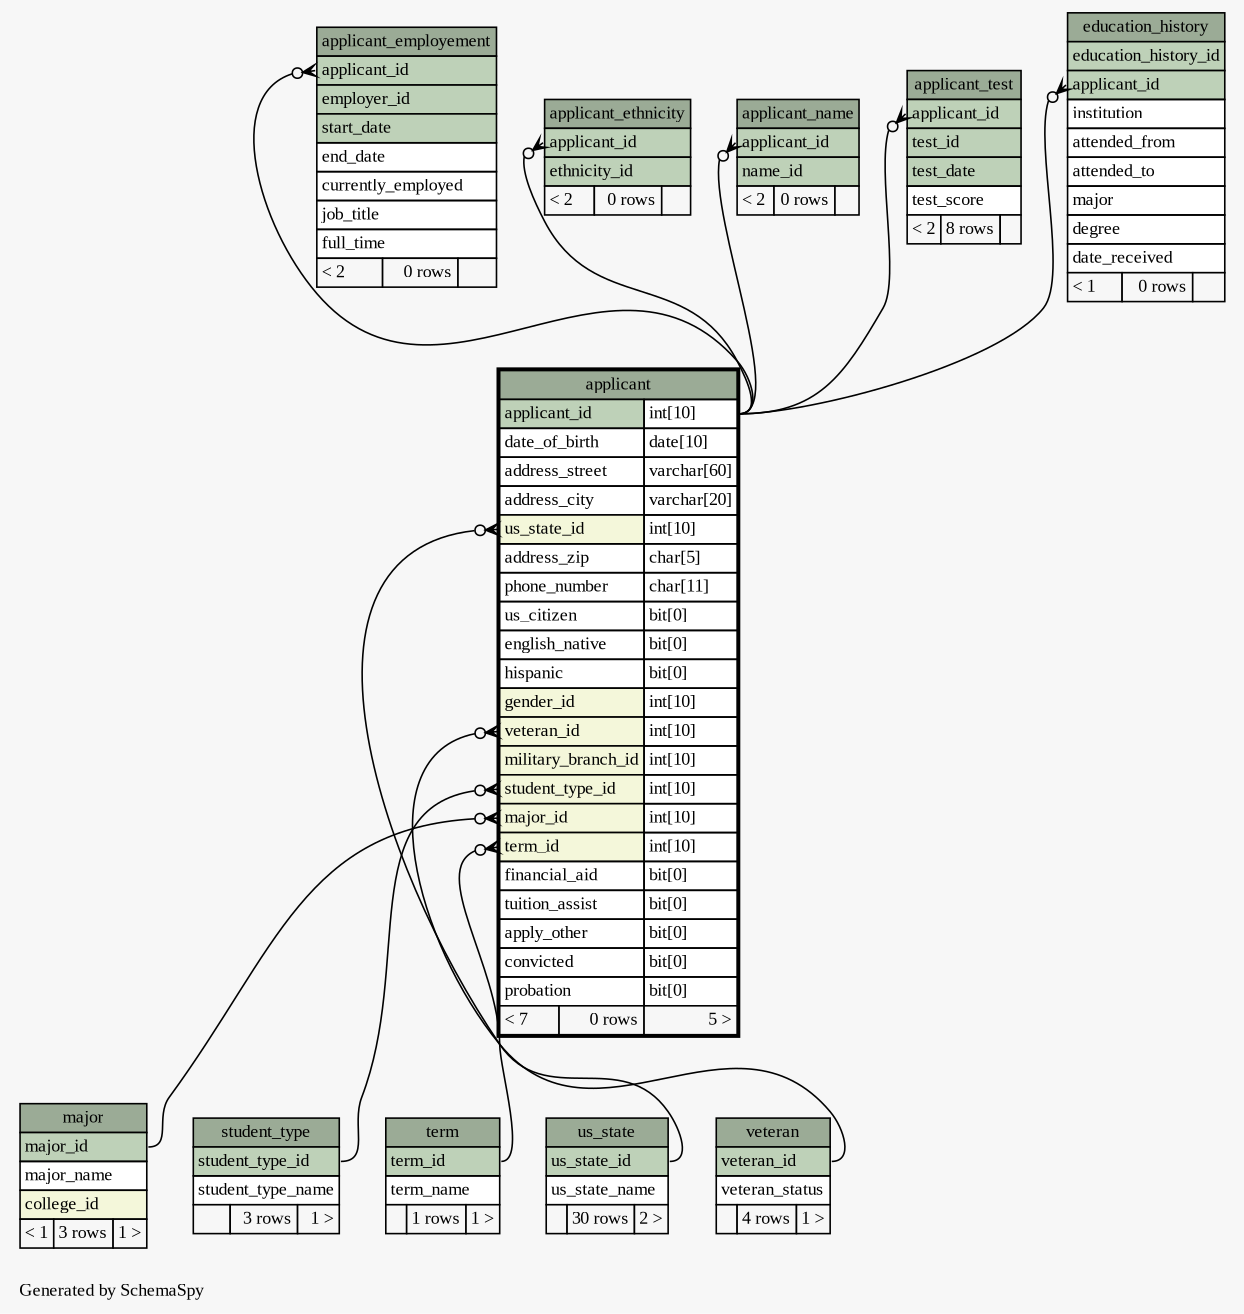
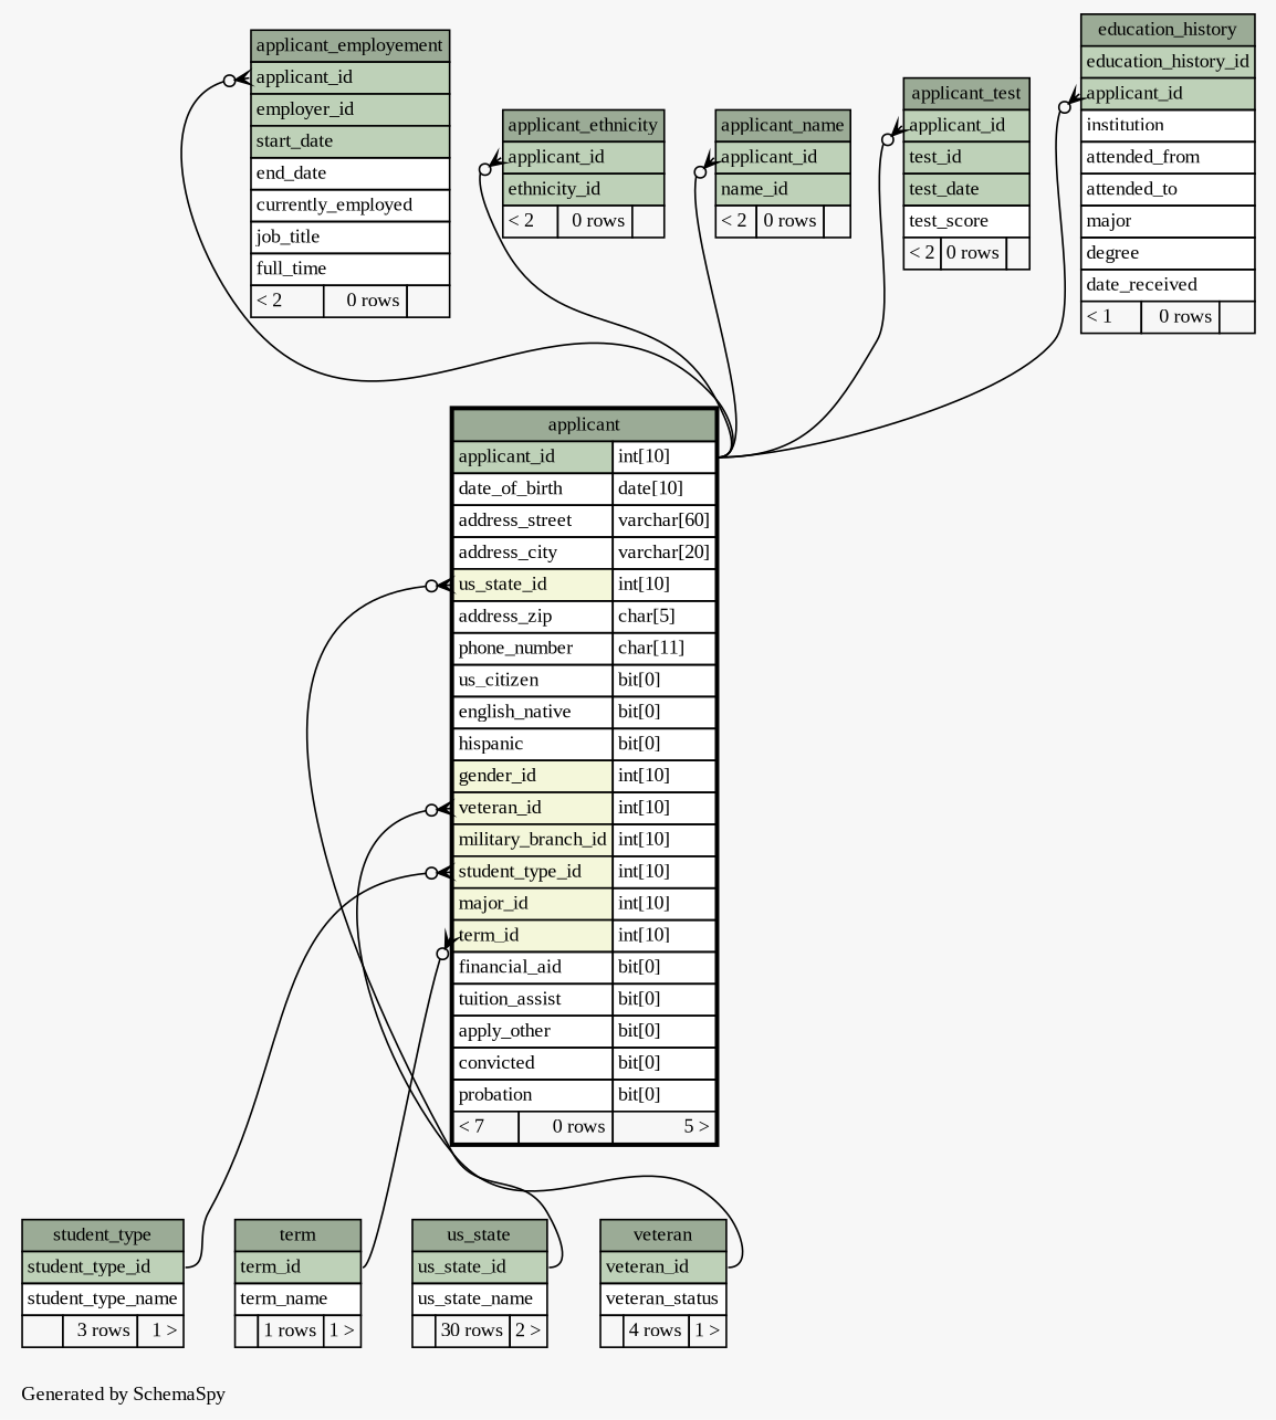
  digraph {
    bgcolor="#f7f7f7"
    fontname="Liberation Serif"
    fontsize=11
    label="\nGenerated by SchemaSpy"
    labeljust=l
    nodesep=0.18
    rankdir=TB
    ranksep=0.46
    node [fontname="Liberation Serif" fontsize=11 shape=plaintext]
    edge [arrowhead=none arrowsize=0.8 arrowtail=crowodot dir=back fontname="Liberation Serif" headport="applicant_id.type:e" tailport="applicant_id:w"]
    n1 [label=<     <TABLE BORDER="2" CELLBORDER="1" CELLSPACING="0" BGCOLOR="#ffffff">       <TR><TD COLSPAN="3" BGCOLOR="#9bab96" ALIGN="CENTER">applicant</TD></TR>       <TR><TD PORT="applicant_id" COLSPAN="2" BGCOLOR="#bed1b8" ALIGN="LEFT">applicant_id</TD><TD PORT="applicant_id.type" ALIGN="LEFT">int[10]</TD></TR>       <TR><TD PORT="date_of_birth" COLSPAN="2" ALIGN="LEFT">date_of_birth</TD><TD PORT="date_of_birth.type" ALIGN="LEFT">date[10]</TD></TR>       <TR><TD PORT="address_street" COLSPAN="2" ALIGN="LEFT">address_street</TD><TD PORT="address_street.type" ALIGN="LEFT">varchar[60]</TD></TR>       <TR><TD PORT="address_city" COLSPAN="2" ALIGN="LEFT">address_city</TD><TD PORT="address_city.type" ALIGN="LEFT">varchar[20]</TD></TR>       <TR><TD PORT="us_state_id" COLSPAN="2" BGCOLOR="#f4f7da" ALIGN="LEFT">us_state_id</TD><TD PORT="us_state_id.type" ALIGN="LEFT">int[10]</TD></TR>       <TR><TD PORT="address_zip" COLSPAN="2" ALIGN="LEFT">address_zip</TD><TD PORT="address_zip.type" ALIGN="LEFT">char[5]</TD></TR>       <TR><TD PORT="phone_number" COLSPAN="2" ALIGN="LEFT">phone_number</TD><TD PORT="phone_number.type" ALIGN="LEFT">char[11]</TD></TR>       <TR><TD PORT="us_citizen" COLSPAN="2" ALIGN="LEFT">us_citizen</TD><TD PORT="us_citizen.type" ALIGN="LEFT">bit[0]</TD></TR>       <TR><TD PORT="english_native" COLSPAN="2" ALIGN="LEFT">english_native</TD><TD PORT="english_native.type" ALIGN="LEFT">bit[0]</TD></TR>       <TR><TD PORT="hispanic" COLSPAN="2" ALIGN="LEFT">hispanic</TD><TD PORT="hispanic.type" ALIGN="LEFT">bit[0]</TD></TR>       <TR><TD PORT="gender_id" COLSPAN="2" BGCOLOR="#f4f7da" ALIGN="LEFT">gender_id</TD><TD PORT="gender_id.type" ALIGN="LEFT">int[10]</TD></TR>       <TR><TD PORT="veteran_id" COLSPAN="2" BGCOLOR="#f4f7da" ALIGN="LEFT">veteran_id</TD><TD PORT="veteran_id.type" ALIGN="LEFT">int[10]</TD></TR>       <TR><TD PORT="military_branch_id" COLSPAN="2" BGCOLOR="#f4f7da" ALIGN="LEFT">military_branch_id</TD><TD PORT="military_branch_id.type" ALIGN="LEFT">int[10]</TD></TR>       <TR><TD PORT="student_type_id" COLSPAN="2" BGCOLOR="#f4f7da" ALIGN="LEFT">student_type_id</TD><TD PORT="student_type_id.type" ALIGN="LEFT">int[10]</TD></TR>       <TR><TD PORT="major_id" COLSPAN="2" BGCOLOR="#f4f7da" ALIGN="LEFT">major_id</TD><TD PORT="major_id.type" ALIGN="LEFT">int[10]</TD></TR>       <TR><TD PORT="term_id" COLSPAN="2" BGCOLOR="#f4f7da" ALIGN="LEFT">term_id</TD><TD PORT="term_id.type" ALIGN="LEFT">int[10]</TD></TR>       <TR><TD PORT="financial_aid" COLSPAN="2" ALIGN="LEFT">financial_aid</TD><TD PORT="financial_aid.type" ALIGN="LEFT">bit[0]</TD></TR>       <TR><TD PORT="tuition_assist" COLSPAN="2" ALIGN="LEFT">tuition_assist</TD><TD PORT="tuition_assist.type" ALIGN="LEFT">bit[0]</TD></TR>       <TR><TD PORT="apply_other" COLSPAN="2" ALIGN="LEFT">apply_other</TD><TD PORT="apply_other.type" ALIGN="LEFT">bit[0]</TD></TR>       <TR><TD PORT="convicted" COLSPAN="2" ALIGN="LEFT">convicted</TD><TD PORT="convicted.type" ALIGN="LEFT">bit[0]</TD></TR>       <TR><TD PORT="probation" COLSPAN="2" ALIGN="LEFT">probation</TD><TD PORT="probation.type" ALIGN="LEFT">bit[0]</TD></TR>       <TR><TD ALIGN="LEFT" BGCOLOR="#f7f7f7">&lt; 7</TD><TD ALIGN="RIGHT" BGCOLOR="#f7f7f7">0 rows</TD><TD ALIGN="RIGHT" BGCOLOR="#f7f7f7">5 &gt;</TD></TR>     </TABLE>>]
-   n2 [label=<     <TABLE BORDER="0" CELLBORDER="1" CELLSPACING="0" BGCOLOR="#ffffff">       <TR><TD COLSPAN="3" BGCOLOR="#9bab96" ALIGN="CENTER">major</TD></TR>       <TR><TD PORT="major_id" COLSPAN="3" BGCOLOR="#bed1b8" ALIGN="LEFT">major_id</TD></TR>       <TR><TD PORT="major_name" COLSPAN="3" ALIGN="LEFT">major_name</TD></TR>       <TR><TD PORT="college_id" COLSPAN="3" BGCOLOR="#f4f7da" ALIGN="LEFT">college_id</TD></TR>       <TR><TD ALIGN="LEFT" BGCOLOR="#f7f7f7">&lt; 1</TD><TD ALIGN="RIGHT" BGCOLOR="#f7f7f7">3 rows</TD><TD ALIGN="RIGHT" BGCOLOR="#f7f7f7">1 &gt;</TD></TR>     </TABLE>>]
    n3 [label=<     <TABLE BORDER="0" CELLBORDER="1" CELLSPACING="0" BGCOLOR="#ffffff">       <TR><TD COLSPAN="3" BGCOLOR="#9bab96" ALIGN="CENTER">student_type</TD></TR>       <TR><TD PORT="student_type_id" COLSPAN="3" BGCOLOR="#bed1b8" ALIGN="LEFT">student_type_id</TD></TR>       <TR><TD PORT="student_type_name" COLSPAN="3" ALIGN="LEFT">student_type_name</TD></TR>       <TR><TD ALIGN="LEFT" BGCOLOR="#f7f7f7">  </TD><TD ALIGN="RIGHT" BGCOLOR="#f7f7f7">3 rows</TD><TD ALIGN="RIGHT" BGCOLOR="#f7f7f7">1 &gt;</TD></TR>     </TABLE>>]
    n4 [label=<     <TABLE BORDER="0" CELLBORDER="1" CELLSPACING="0" BGCOLOR="#ffffff">       <TR><TD COLSPAN="3" BGCOLOR="#9bab96" ALIGN="CENTER">term</TD></TR>       <TR><TD PORT="term_id" COLSPAN="3" BGCOLOR="#bed1b8" ALIGN="LEFT">term_id</TD></TR>       <TR><TD PORT="term_name" COLSPAN="3" ALIGN="LEFT">term_name</TD></TR>       <TR><TD ALIGN="LEFT" BGCOLOR="#f7f7f7">  </TD><TD ALIGN="RIGHT" BGCOLOR="#f7f7f7">1 rows</TD><TD ALIGN="RIGHT" BGCOLOR="#f7f7f7">1 &gt;</TD></TR>     </TABLE>>]
    n5 [label=<     <TABLE BORDER="0" CELLBORDER="1" CELLSPACING="0" BGCOLOR="#ffffff">       <TR><TD COLSPAN="3" BGCOLOR="#9bab96" ALIGN="CENTER">us_state</TD></TR>       <TR><TD PORT="us_state_id" COLSPAN="3" BGCOLOR="#bed1b8" ALIGN="LEFT">us_state_id</TD></TR>       <TR><TD PORT="us_state_name" COLSPAN="3" ALIGN="LEFT">us_state_name</TD></TR>       <TR><TD ALIGN="LEFT" BGCOLOR="#f7f7f7">  </TD><TD ALIGN="RIGHT" BGCOLOR="#f7f7f7">30 rows</TD><TD ALIGN="RIGHT" BGCOLOR="#f7f7f7">2 &gt;</TD></TR>     </TABLE>>]
    n6 [label=<     <TABLE BORDER="0" CELLBORDER="1" CELLSPACING="0" BGCOLOR="#ffffff">       <TR><TD COLSPAN="3" BGCOLOR="#9bab96" ALIGN="CENTER">veteran</TD></TR>       <TR><TD PORT="veteran_id" COLSPAN="3" BGCOLOR="#bed1b8" ALIGN="LEFT">veteran_id</TD></TR>       <TR><TD PORT="veteran_status" COLSPAN="3" ALIGN="LEFT">veteran_status</TD></TR>       <TR><TD ALIGN="LEFT" BGCOLOR="#f7f7f7">  </TD><TD ALIGN="RIGHT" BGCOLOR="#f7f7f7">4 rows</TD><TD ALIGN="RIGHT" BGCOLOR="#f7f7f7">1 &gt;</TD></TR>     </TABLE>>]
    n7 [label=<     <TABLE BORDER="0" CELLBORDER="1" CELLSPACING="0" BGCOLOR="#ffffff">       <TR><TD COLSPAN="3" BGCOLOR="#9bab96" ALIGN="CENTER">applicant_employement</TD></TR>       <TR><TD PORT="applicant_id" COLSPAN="3" BGCOLOR="#bed1b8" ALIGN="LEFT">applicant_id</TD></TR>       <TR><TD PORT="employer_id" COLSPAN="3" BGCOLOR="#bed1b8" ALIGN="LEFT">employer_id</TD></TR>       <TR><TD PORT="start_date" COLSPAN="3" BGCOLOR="#bed1b8" ALIGN="LEFT">start_date</TD></TR>       <TR><TD PORT="end_date" COLSPAN="3" ALIGN="LEFT">end_date</TD></TR>       <TR><TD PORT="currently_employed" COLSPAN="3" ALIGN="LEFT">currently_employed</TD></TR>       <TR><TD PORT="job_title" COLSPAN="3" ALIGN="LEFT">job_title</TD></TR>       <TR><TD PORT="full_time" COLSPAN="3" ALIGN="LEFT">full_time</TD></TR>       <TR><TD ALIGN="LEFT" BGCOLOR="#f7f7f7">&lt; 2</TD><TD ALIGN="RIGHT" BGCOLOR="#f7f7f7">0 rows</TD><TD ALIGN="RIGHT" BGCOLOR="#f7f7f7">  </TD></TR>     </TABLE>>]
    n8 [label=<     <TABLE BORDER="0" CELLBORDER="1" CELLSPACING="0" BGCOLOR="#ffffff">       <TR><TD COLSPAN="3" BGCOLOR="#9bab96" ALIGN="CENTER">applicant_ethnicity</TD></TR>       <TR><TD PORT="applicant_id" COLSPAN="3" BGCOLOR="#bed1b8" ALIGN="LEFT">applicant_id</TD></TR>       <TR><TD PORT="ethnicity_id" COLSPAN="3" BGCOLOR="#bed1b8" ALIGN="LEFT">ethnicity_id</TD></TR>       <TR><TD ALIGN="LEFT" BGCOLOR="#f7f7f7">&lt; 2</TD><TD ALIGN="RIGHT" BGCOLOR="#f7f7f7">0 rows</TD><TD ALIGN="RIGHT" BGCOLOR="#f7f7f7">  </TD></TR>     </TABLE>>]
    n9 [label=<     <TABLE BORDER="0" CELLBORDER="1" CELLSPACING="0" BGCOLOR="#ffffff">       <TR><TD COLSPAN="3" BGCOLOR="#9bab96" ALIGN="CENTER">applicant_name</TD></TR>       <TR><TD PORT="applicant_id" COLSPAN="3" BGCOLOR="#bed1b8" ALIGN="LEFT">applicant_id</TD></TR>       <TR><TD PORT="name_id" COLSPAN="3" BGCOLOR="#bed1b8" ALIGN="LEFT">name_id</TD></TR>       <TR><TD ALIGN="LEFT" BGCOLOR="#f7f7f7">&lt; 2</TD><TD ALIGN="RIGHT" BGCOLOR="#f7f7f7">0 rows</TD><TD ALIGN="RIGHT" BGCOLOR="#f7f7f7">  </TD></TR>     </TABLE>>]
-   n10 [label=<     <TABLE BORDER="0" CELLBORDER="1" CELLSPACING="0" BGCOLOR="#ffffff">       <TR><TD COLSPAN="3" BGCOLOR="#9bab96" ALIGN="CENTER">applicant_test</TD></TR>       <TR><TD PORT="applicant_id" COLSPAN="3" BGCOLOR="#bed1b8" ALIGN="LEFT">applicant_id</TD></TR>       <TR><TD PORT="test_id" COLSPAN="3" BGCOLOR="#bed1b8" ALIGN="LEFT">test_id</TD></TR>       <TR><TD PORT="test_date" COLSPAN="3" BGCOLOR="#bed1b8" ALIGN="LEFT">test_date</TD></TR>       <TR><TD PORT="test_score" COLSPAN="3" ALIGN="LEFT">test_score</TD></TR>       <TR><TD ALIGN="LEFT" BGCOLOR="#f7f7f7">&lt; 2</TD><TD ALIGN="RIGHT" BGCOLOR="#f7f7f7">8 rows</TD><TD ALIGN="RIGHT" BGCOLOR="#f7f7f7">  </TD></TR>     </TABLE>>]
+   n10 [label=<     <TABLE BORDER="0" CELLBORDER="1" CELLSPACING="0" BGCOLOR="#ffffff">       <TR><TD COLSPAN="3" BGCOLOR="#9bab96" ALIGN="CENTER">applicant_test</TD></TR>       <TR><TD PORT="applicant_id" COLSPAN="3" BGCOLOR="#bed1b8" ALIGN="LEFT">applicant_id</TD></TR>       <TR><TD PORT="test_id" COLSPAN="3" BGCOLOR="#bed1b8" ALIGN="LEFT">test_id</TD></TR>       <TR><TD PORT="test_date" COLSPAN="3" BGCOLOR="#bed1b8" ALIGN="LEFT">test_date</TD></TR>       <TR><TD PORT="test_score" COLSPAN="3" ALIGN="LEFT">test_score</TD></TR>       <TR><TD ALIGN="LEFT" BGCOLOR="#f7f7f7">&lt; 2</TD><TD ALIGN="RIGHT" BGCOLOR="#f7f7f7">0 rows</TD><TD ALIGN="RIGHT" BGCOLOR="#f7f7f7">  </TD></TR>     </TABLE>>]
    n11 [label=<     <TABLE BORDER="0" CELLBORDER="1" CELLSPACING="0" BGCOLOR="#ffffff">       <TR><TD COLSPAN="3" BGCOLOR="#9bab96" ALIGN="CENTER">education_history</TD></TR>       <TR><TD PORT="education_history_id" COLSPAN="3" BGCOLOR="#bed1b8" ALIGN="LEFT">education_history_id</TD></TR>       <TR><TD PORT="applicant_id" COLSPAN="3" BGCOLOR="#bed1b8" ALIGN="LEFT">applicant_id</TD></TR>       <TR><TD PORT="institution" COLSPAN="3" ALIGN="LEFT">institution</TD></TR>       <TR><TD PORT="attended_from" COLSPAN="3" ALIGN="LEFT">attended_from</TD></TR>       <TR><TD PORT="attended_to" COLSPAN="3" ALIGN="LEFT">attended_to</TD></TR>       <TR><TD PORT="major" COLSPAN="3" ALIGN="LEFT">major</TD></TR>       <TR><TD PORT="degree" COLSPAN="3" ALIGN="LEFT">degree</TD></TR>       <TR><TD PORT="date_received" COLSPAN="3" ALIGN="LEFT">date_received</TD></TR>       <TR><TD ALIGN="LEFT" BGCOLOR="#f7f7f7">&lt; 1</TD><TD ALIGN="RIGHT" BGCOLOR="#f7f7f7">0 rows</TD><TD ALIGN="RIGHT" BGCOLOR="#f7f7f7">  </TD></TR>     </TABLE>>]
-   n1 -> n2 [headport="major_id:e" tailport="major_id:w"]
    n1 -> n3 [headport="student_type_id:e" tailport="student_type_id:w"]
    n1 -> n4 [headport="term_id:e" tailport="term_id:w"]
    n1 -> n5 [headport="us_state_id:e" tailport="us_state_id:w"]
    n1 -> n6 [headport="veteran_id:e" tailport="veteran_id:w"]
    n7 -> n1
    n8 -> n1
    n9 -> n1
    n10 -> n1
    n11 -> n1
  }
